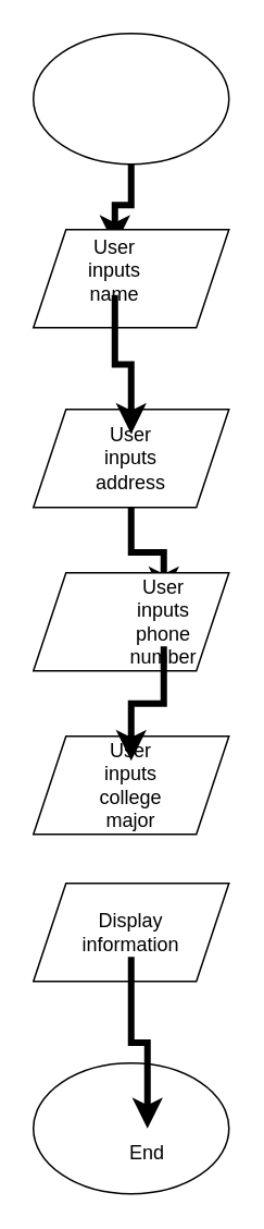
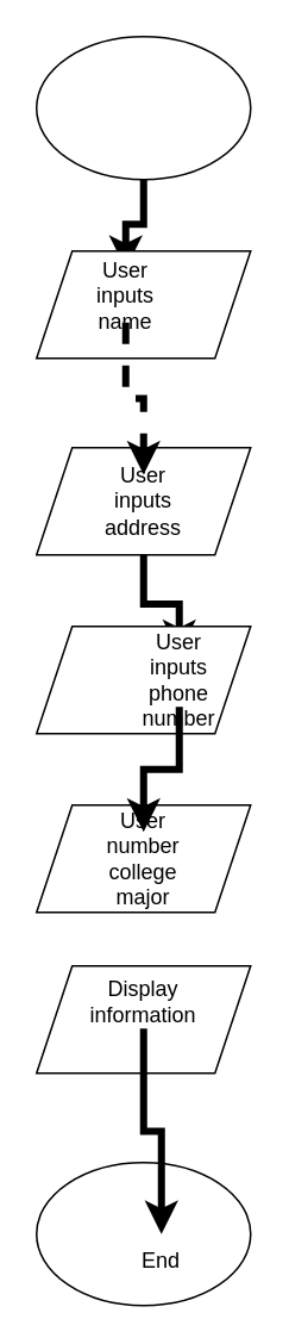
  <mxCell id="0" />
  <mxCell id="1" parent="0" />
  <mxCell id="2" value="" style="edgeStyle=orthogonalEdgeStyle;rounded=0;orthogonalLoop=1;jettySize=auto;html=1;strokeWidth=4;" edge="1" parent="1" source="3" target="12"><mxGeometry relative="1" as="geometry" /></mxCell>
  <mxCell id="3" value="" style="ellipse;whiteSpace=wrap;html=1;" vertex="1" parent="1"><mxGeometry x="20" y="20" width="120" height="80" as="geometry" /></mxCell>
  <mxCell id="4" value="" style="shape=parallelogram;perimeter=parallelogramPerimeter;whiteSpace=wrap;html=1;fixedSize=1;" vertex="1" parent="1"><mxGeometry x="20" y="140" width="120" height="60" as="geometry" /></mxCell>
  <mxCell id="5" value="" style="edgeStyle=orthogonalEdgeStyle;rounded=0;orthogonalLoop=1;jettySize=auto;html=1;strokeWidth=4;" edge="1" parent="1" source="6" target="15"><mxGeometry relative="1" as="geometry" /></mxCell>
  <mxCell id="6" value="" style="shape=parallelogram;perimeter=parallelogramPerimeter;whiteSpace=wrap;html=1;fixedSize=1;" vertex="1" parent="1"><mxGeometry x="20" y="250" width="120" height="60" as="geometry" /></mxCell>
  <mxCell id="7" value="" style="shape=parallelogram;perimeter=parallelogramPerimeter;whiteSpace=wrap;html=1;fixedSize=1;" vertex="1" parent="1"><mxGeometry x="20" y="350" width="120" height="60" as="geometry" /></mxCell>
  <mxCell id="8" value="" style="shape=parallelogram;perimeter=parallelogramPerimeter;whiteSpace=wrap;html=1;fixedSize=1;" vertex="1" parent="1"><mxGeometry x="20" y="450" width="120" height="60" as="geometry" /></mxCell>
  <mxCell id="9" value="" style="shape=parallelogram;perimeter=parallelogramPerimeter;whiteSpace=wrap;html=1;fixedSize=1;" vertex="1" parent="1"><mxGeometry x="20" y="540" width="120" height="60" as="geometry" /></mxCell>
  <mxCell id="10" value="" style="ellipse;whiteSpace=wrap;html=1;" vertex="1" parent="1"><mxGeometry x="20" y="650" width="120" height="80" as="geometry" /></mxCell>
- <mxCell id="11" value="" style="edgeStyle=orthogonalEdgeStyle;rounded=0;orthogonalLoop=1;jettySize=auto;html=1;strokeWidth=4;" edge="1" parent="1" source="12" target="13"><mxGeometry relative="1" as="geometry" /></mxCell>
+ <mxCell id="11" value="" style="edgeStyle=orthogonalEdgeStyle;rounded=0;orthogonalLoop=1;jettySize=auto;html=1;strokeWidth=4;dashed=1;" edge="1" parent="1" source="12" target="13"><mxGeometry relative="1" as="geometry" /></mxCell>
  <mxCell id="12" value="User inputs name" style="text;html=1;strokeColor=none;fillColor=none;align=center;verticalAlign=middle;whiteSpace=wrap;rounded=0;" vertex="1" parent="1"><mxGeometry x="40" y="150" width="60" height="30" as="geometry" /></mxCell>
  <mxCell id="13" value="User inputs address" style="text;html=1;strokeColor=none;fillColor=none;align=center;verticalAlign=middle;whiteSpace=wrap;rounded=0;" vertex="1" parent="1"><mxGeometry x="50" y="265" width="60" height="30" as="geometry" /></mxCell>
  <mxCell id="14" value="" style="edgeStyle=orthogonalEdgeStyle;rounded=0;orthogonalLoop=1;jettySize=auto;html=1;strokeWidth=4;" edge="1" parent="1" source="15" target="16"><mxGeometry relative="1" as="geometry" /></mxCell>
  <mxCell id="15" value="User inputs phone number" style="text;html=1;strokeColor=none;fillColor=none;align=center;verticalAlign=middle;whiteSpace=wrap;rounded=0;" vertex="1" parent="1"><mxGeometry x="70" y="365" width="60" height="30" as="geometry" /></mxCell>
- <mxCell id="16" value="User inputs college major" style="text;html=1;strokeColor=none;fillColor=none;align=center;verticalAlign=middle;whiteSpace=wrap;rounded=0;" vertex="1" parent="1"><mxGeometry x="50" y="465" width="60" height="30" as="geometry" /></mxCell>
+ <mxCell id="16" value="User number college major" style="text;html=1;strokeColor=none;fillColor=none;align=center;verticalAlign=middle;whiteSpace=wrap;rounded=0;" vertex="1" parent="1"><mxGeometry x="50" y="465" width="60" height="30" as="geometry" /></mxCell>
  <mxCell id="17" value="" style="edgeStyle=orthogonalEdgeStyle;rounded=0;orthogonalLoop=1;jettySize=auto;html=1;strokeWidth=4;" edge="1" parent="1" source="18" target="19"><mxGeometry relative="1" as="geometry" /></mxCell>
- <mxCell id="18" value="Display information" style="text;html=1;strokeColor=none;fillColor=none;align=center;verticalAlign=middle;whiteSpace=wrap;rounded=0;" vertex="1" parent="1"><mxGeometry x="50" y="555" width="60" height="30" as="geometry" /></mxCell>
+ <mxCell id="18" value="Display information" style="text;html=1;strokeColor=none;fillColor=none;align=center;verticalAlign=middle;whiteSpace=wrap;rounded=0;" vertex="1" parent="1"><mxGeometry x="50" y="545" width="60" height="30" as="geometry" /></mxCell>
  <mxCell id="19" value="End" style="text;html=1;strokeColor=none;fillColor=none;align=center;verticalAlign=middle;whiteSpace=wrap;rounded=0;" vertex="1" parent="1"><mxGeometry x="60" y="690" width="60" height="30" as="geometry" /></mxCell>
